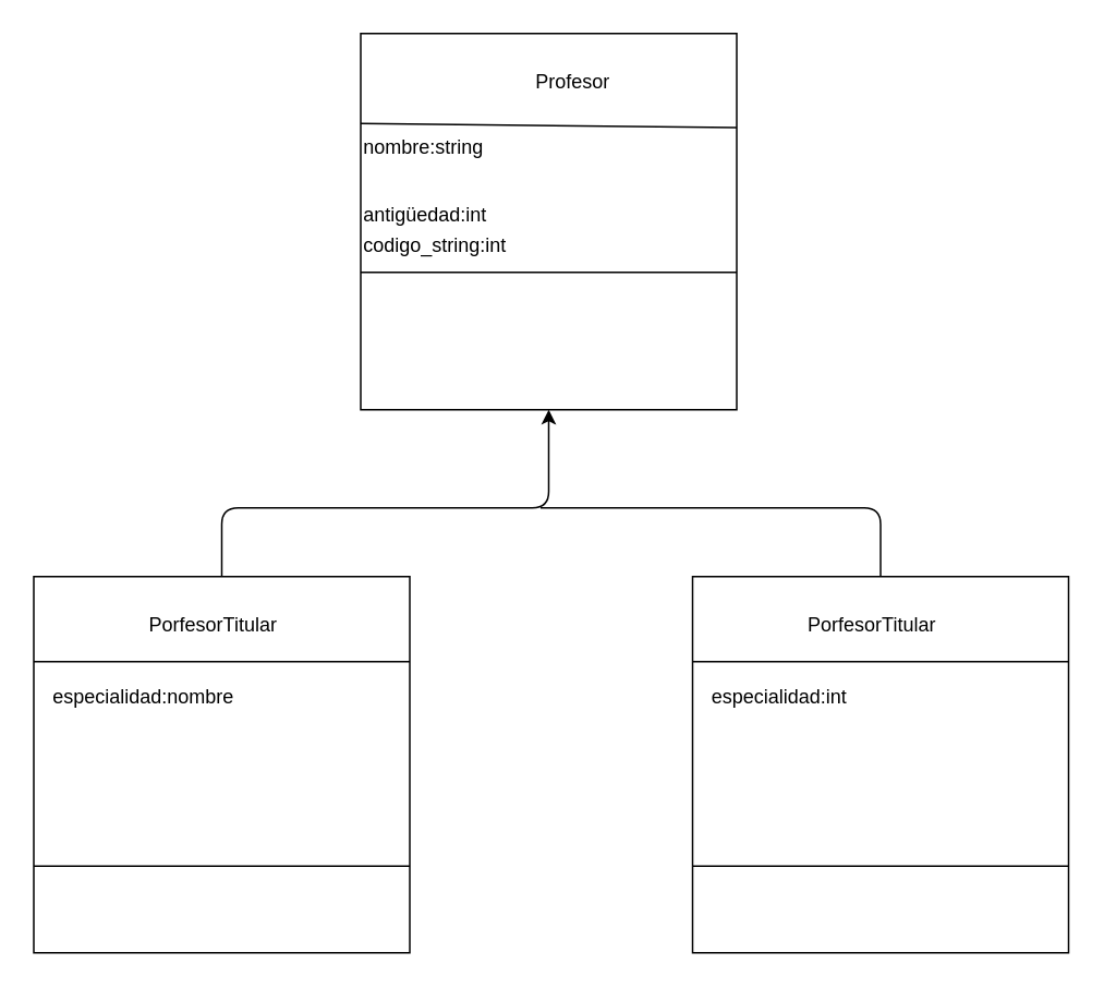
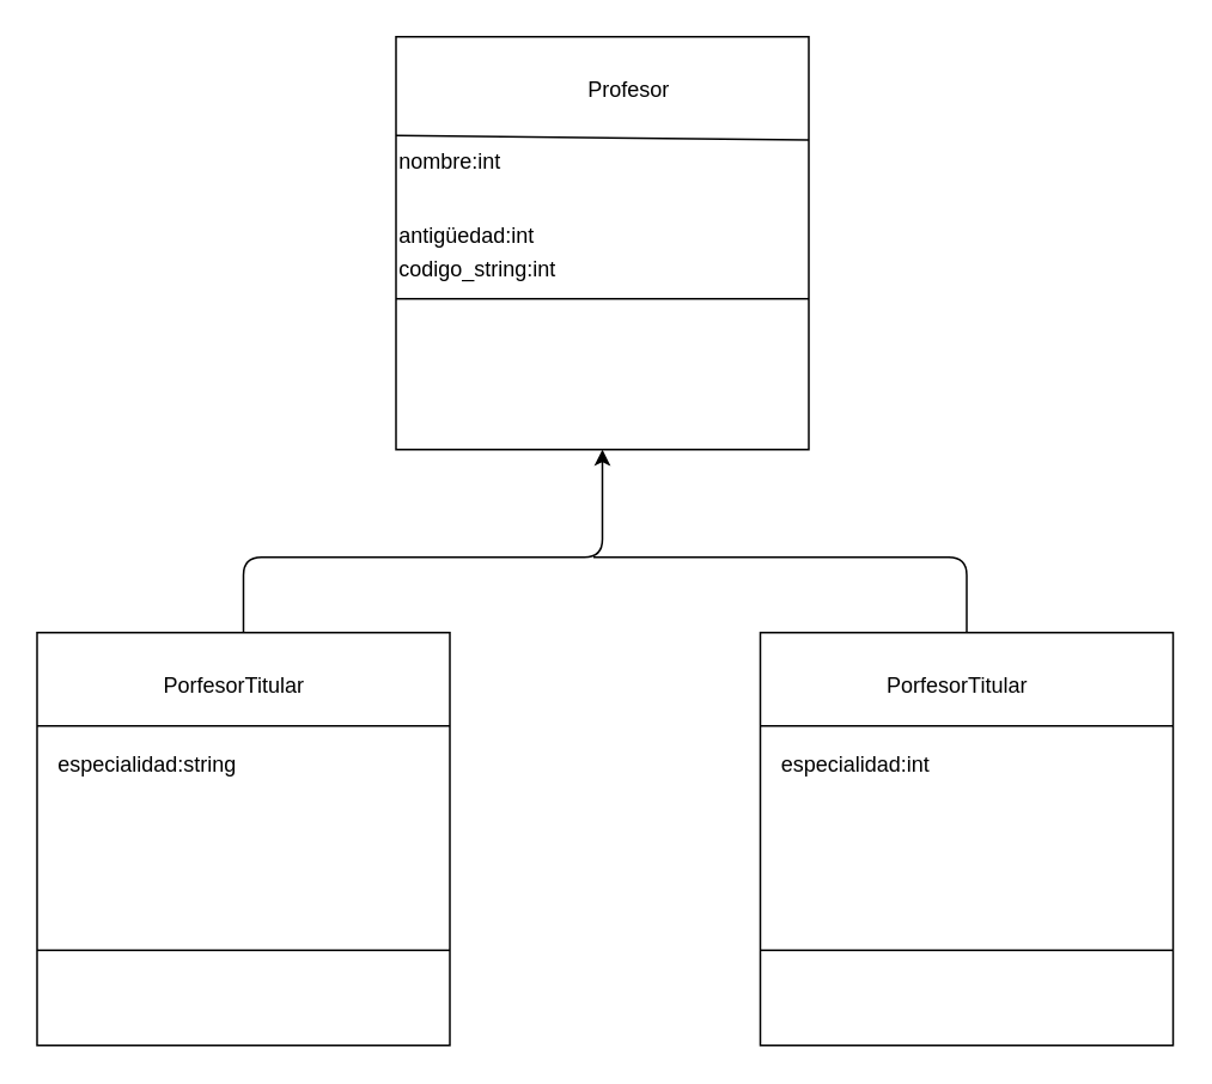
  <mxCell id="0" />
  <mxCell id="1" parent="0" />
  <mxCell id="2" value="" style="whiteSpace=wrap;html=1;aspect=fixed;" parent="1" vertex="1"><mxGeometry x="220" y="20" width="230" height="230" as="geometry" /></mxCell>
  <mxCell id="3" value="" style="endArrow=none;html=1;entryX=1;entryY=0.25;entryDx=0;entryDy=0;" parent="1" target="2" edge="1"><mxGeometry width="50" height="50" relative="1" as="geometry"><mxPoint x="220" y="75" as="sourcePoint" /><mxPoint x="270" y="260" as="targetPoint" /><Array as="points" /></mxGeometry></mxCell>
  <mxCell id="4" value="Profesor" style="text;html=1;strokeColor=none;fillColor=none;align=center;verticalAlign=middle;whiteSpace=wrap;rounded=0;" parent="1" vertex="1"><mxGeometry x="310" y="30" width="80" height="40" as="geometry" /></mxCell>
- <mxCell id="5" value="nombre:string" style="text;html=1;strokeColor=none;fillColor=none;align=left;verticalAlign=middle;whiteSpace=wrap;rounded=0;" parent="1" vertex="1"><mxGeometry x="220" y="80" width="130" height="20" as="geometry" /></mxCell>
+ <mxCell id="5" value="nombre:int" style="text;html=1;strokeColor=none;fillColor=none;align=left;verticalAlign=middle;whiteSpace=wrap;rounded=0;" parent="1" vertex="1"><mxGeometry x="220" y="80" width="130" height="20" as="geometry" /></mxCell>
  <mxCell id="6" value="codigo_string:int" style="text;html=1;strokeColor=none;fillColor=none;align=left;verticalAlign=middle;whiteSpace=wrap;rounded=0;" parent="1" vertex="1"><mxGeometry x="220" y="140" width="130" height="20" as="geometry" /></mxCell>
  <mxCell id="7" value="" style="endArrow=none;html=1;exitX=0;exitY=0.75;exitDx=0;exitDy=0;" parent="1" edge="1"><mxGeometry width="50" height="50" relative="1" as="geometry"><mxPoint x="220" y="166" as="sourcePoint" /><mxPoint x="450" y="166" as="targetPoint" /></mxGeometry></mxCell>
  <mxCell id="8" value="antigüedad:int" style="text;html=1;strokeColor=none;fillColor=none;align=left;verticalAlign=middle;whiteSpace=wrap;rounded=0;" vertex="1" parent="1"><mxGeometry x="220" y="121" width="130" height="20" as="geometry" /></mxCell>
  <mxCell id="9" value="" style="whiteSpace=wrap;html=1;aspect=fixed;" vertex="1" parent="1"><mxGeometry x="20" y="352" width="230" height="230" as="geometry" /></mxCell>
  <mxCell id="10" value="" style="endArrow=none;html=1;exitX=0;exitY=0.75;exitDx=0;exitDy=0;" edge="1" parent="1"><mxGeometry width="50" height="50" relative="1" as="geometry"><mxPoint x="20" y="404" as="sourcePoint" /><mxPoint x="250" y="404" as="targetPoint" /></mxGeometry></mxCell>
  <mxCell id="11" value="" style="endArrow=none;html=1;exitX=0;exitY=0.75;exitDx=0;exitDy=0;" edge="1" parent="1"><mxGeometry width="50" height="50" relative="1" as="geometry"><mxPoint x="20" y="529" as="sourcePoint" /><mxPoint x="250" y="529" as="targetPoint" /></mxGeometry></mxCell>
  <mxCell id="12" value="PorfesorTitular" style="text;html=1;strokeColor=none;fillColor=none;align=center;verticalAlign=middle;whiteSpace=wrap;rounded=0;" vertex="1" parent="1"><mxGeometry x="110" y="372" width="40" height="20" as="geometry" /></mxCell>
  <mxCell id="13" value="" style="endArrow=classic;html=1;exitX=0.5;exitY=0;exitDx=0;exitDy=0;entryX=0.5;entryY=1;entryDx=0;entryDy=0;" edge="1" parent="1" source="9" target="2"><mxGeometry width="50" height="50" relative="1" as="geometry"><mxPoint x="210" y="360" as="sourcePoint" /><mxPoint x="260" y="310" as="targetPoint" /><Array as="points"><mxPoint x="135" y="310" /><mxPoint x="335" y="310" /></Array></mxGeometry></mxCell>
- <mxCell id="14" value="especialidad:nombre" style="text;html=1;strokeColor=none;fillColor=none;align=left;verticalAlign=middle;whiteSpace=wrap;rounded=0;" vertex="1" parent="1"><mxGeometry x="30" y="416" width="130" height="20" as="geometry" /></mxCell>
+ <mxCell id="14" value="especialidad:string" style="text;html=1;strokeColor=none;fillColor=none;align=left;verticalAlign=middle;whiteSpace=wrap;rounded=0;" vertex="1" parent="1"><mxGeometry x="30" y="416" width="130" height="20" as="geometry" /></mxCell>
  <mxCell id="15" value="" style="whiteSpace=wrap;html=1;aspect=fixed;" vertex="1" parent="1"><mxGeometry x="423" y="352" width="230" height="230" as="geometry" /></mxCell>
  <mxCell id="16" value="" style="endArrow=none;html=1;exitX=0;exitY=0.75;exitDx=0;exitDy=0;" edge="1" parent="1"><mxGeometry width="50" height="50" relative="1" as="geometry"><mxPoint x="423" y="404" as="sourcePoint" /><mxPoint x="653" y="404" as="targetPoint" /></mxGeometry></mxCell>
  <mxCell id="17" value="" style="endArrow=none;html=1;exitX=0;exitY=0.75;exitDx=0;exitDy=0;" edge="1" parent="1"><mxGeometry width="50" height="50" relative="1" as="geometry"><mxPoint x="423" y="529" as="sourcePoint" /><mxPoint x="653" y="529" as="targetPoint" /></mxGeometry></mxCell>
  <mxCell id="18" value="PorfesorTitular" style="text;html=1;strokeColor=none;fillColor=none;align=center;verticalAlign=middle;whiteSpace=wrap;rounded=0;" vertex="1" parent="1"><mxGeometry x="513" y="372" width="40" height="20" as="geometry" /></mxCell>
  <mxCell id="19" value="especialidad:int" style="text;html=1;strokeColor=none;fillColor=none;align=left;verticalAlign=middle;whiteSpace=wrap;rounded=0;" vertex="1" parent="1"><mxGeometry x="433" y="416" width="130" height="20" as="geometry" /></mxCell>
  <mxCell id="20" value="" style="endArrow=none;html=1;exitX=0.5;exitY=0;exitDx=0;exitDy=0;" edge="1" parent="1" source="15"><mxGeometry width="50" height="50" relative="1" as="geometry"><mxPoint x="510" y="320" as="sourcePoint" /><mxPoint x="330" y="310" as="targetPoint" /><Array as="points"><mxPoint x="538" y="310" /></Array></mxGeometry></mxCell>
